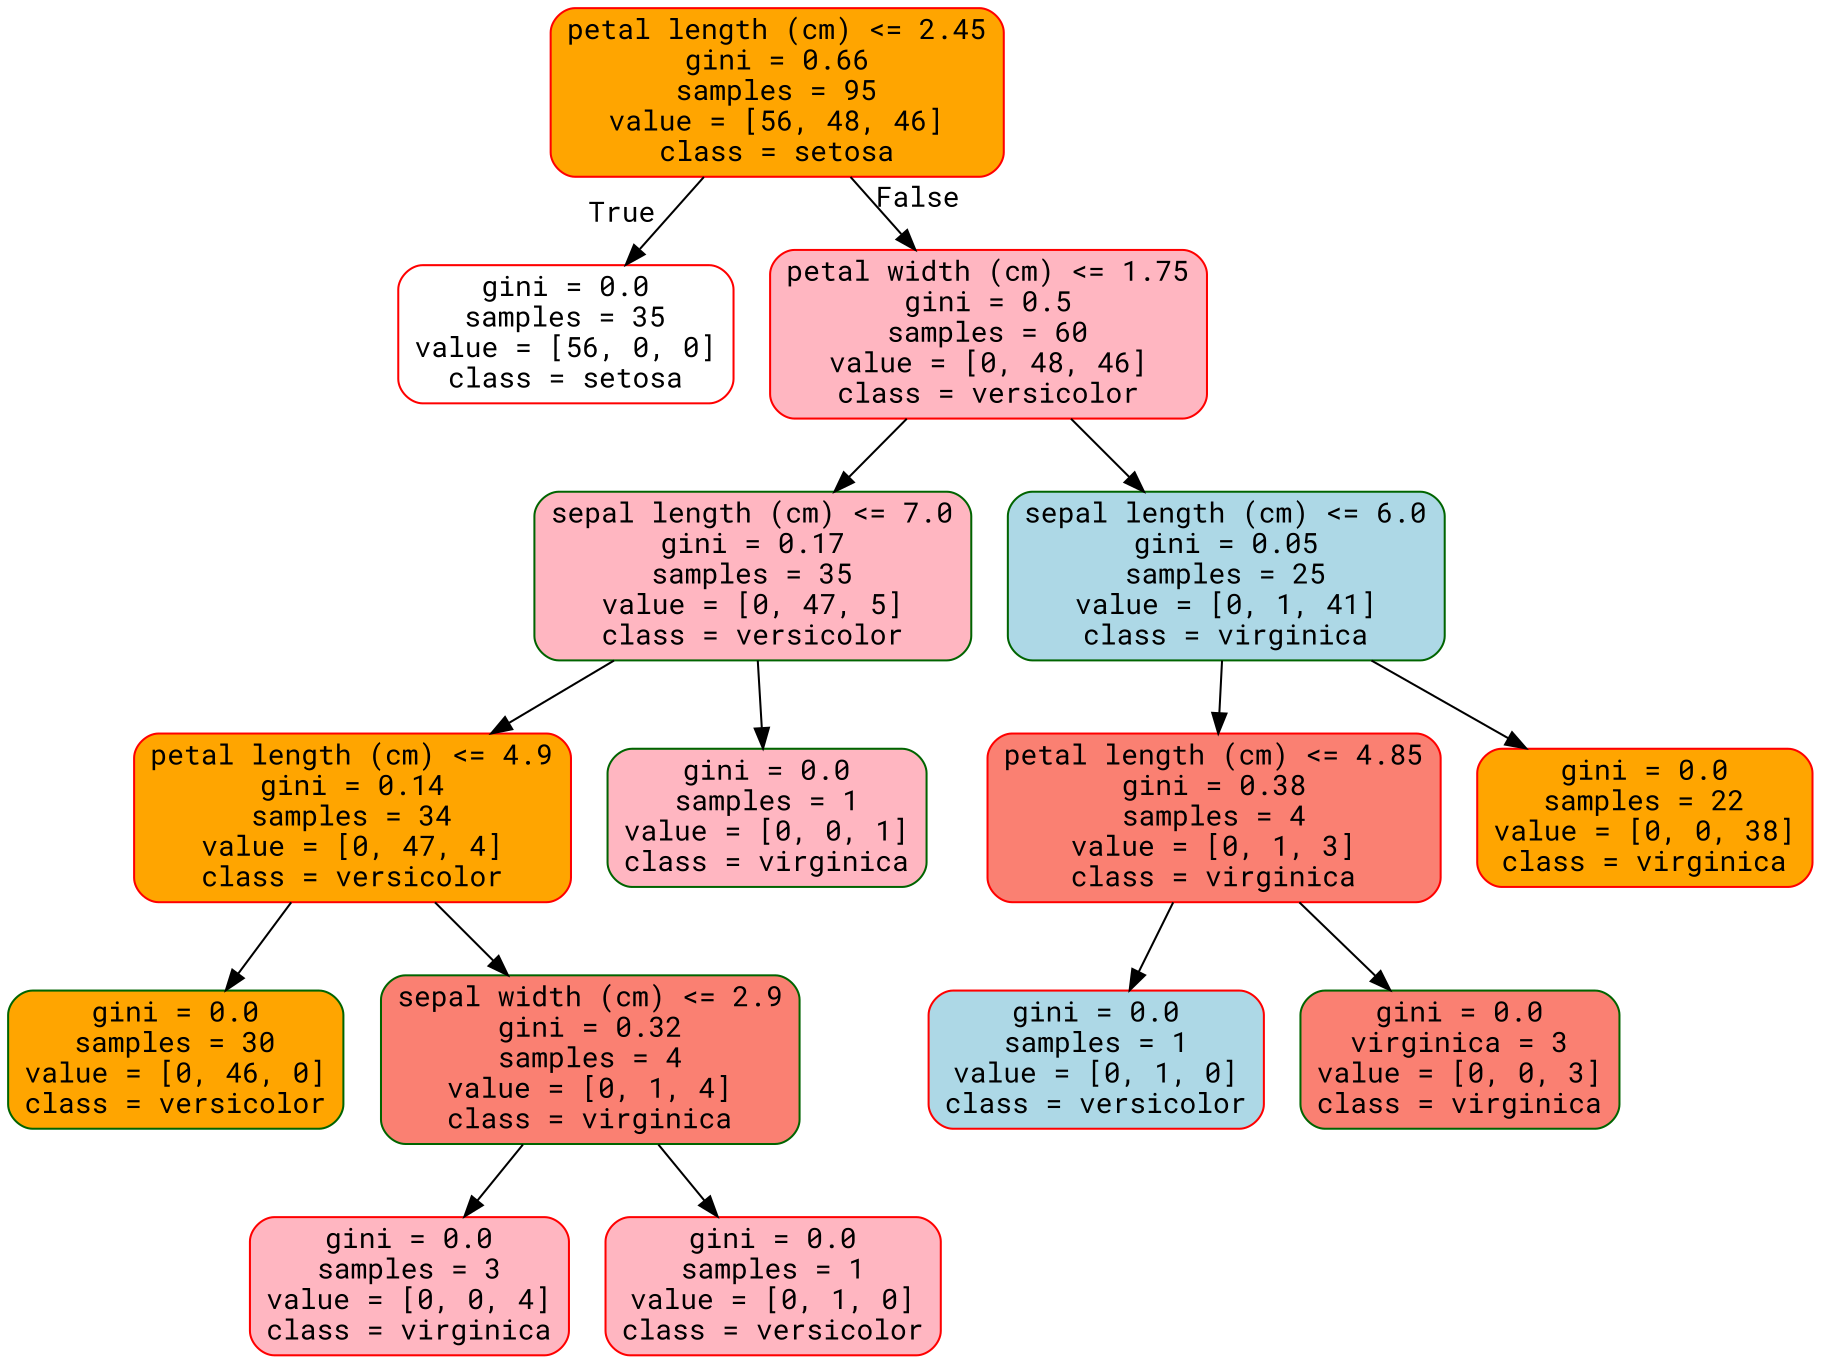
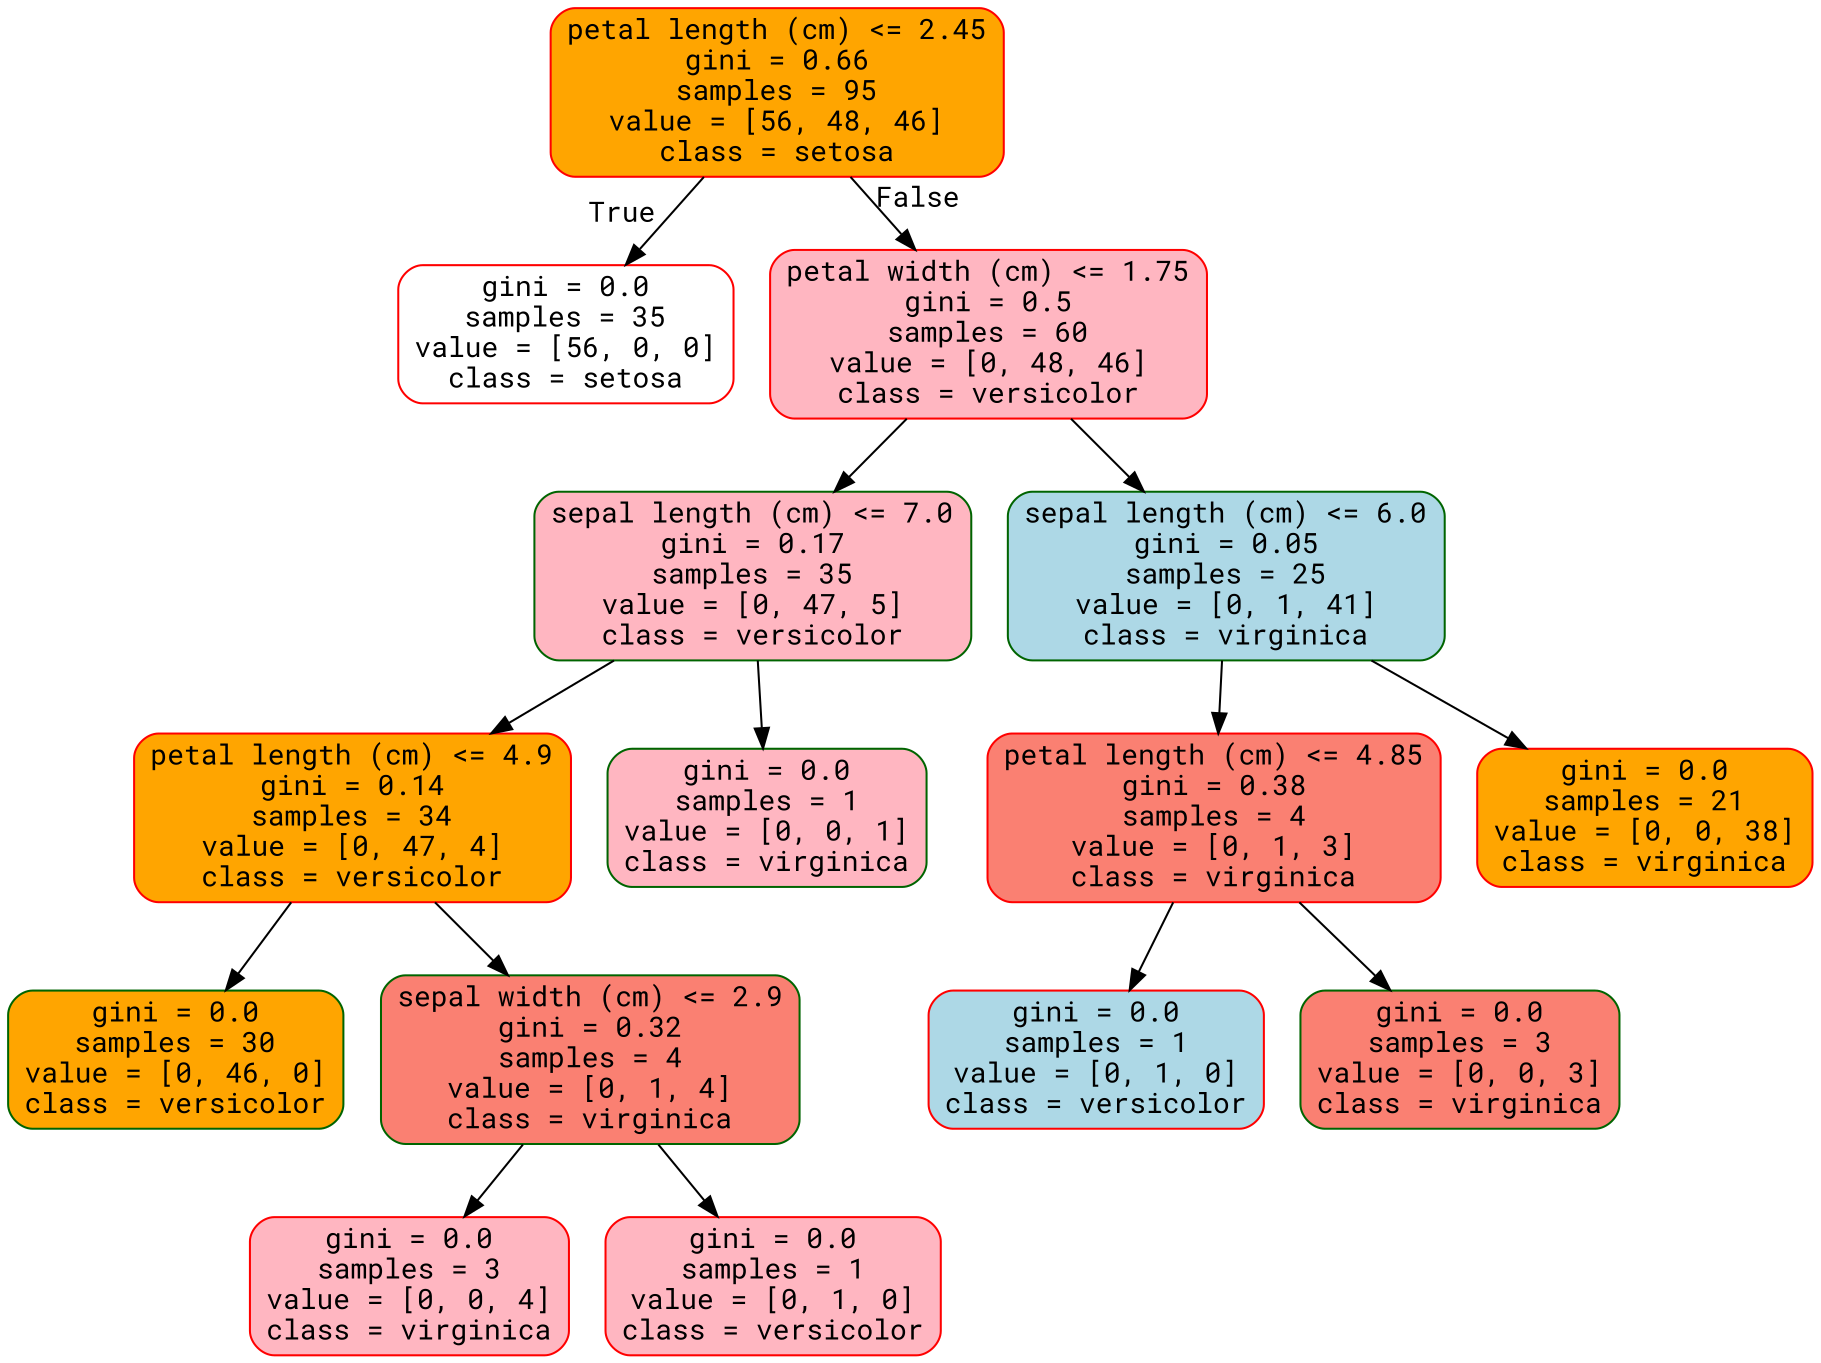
  digraph {
    fontname="Roboto Mono"
    node [color=red fillcolor=lightpink fontname="Roboto Mono" shape=box style="filled, rounded"]
    edge [fontname="Roboto Mono"]
    n1 [fillcolor=orange label="petal length (cm) <= 2.45\ngini = 0.66\nsamples = 95\nvalue = [56, 48, 46]\nclass = setosa"]
    n2 [fillcolor=white label="gini = 0.0\nsamples = 35\nvalue = [56, 0, 0]\nclass = setosa"]
    n3 [label="petal width (cm) <= 1.75\ngini = 0.5\nsamples = 60\nvalue = [0, 48, 46]\nclass = versicolor"]
    n4 [color=darkgreen label="sepal length (cm) <= 7.0\ngini = 0.17\nsamples = 35\nvalue = [0, 47, 5]\nclass = versicolor"]
    n5 [color=darkgreen fillcolor=lightblue label="sepal length (cm) <= 6.0\ngini = 0.05\nsamples = 25\nvalue = [0, 1, 41]\nclass = virginica"]
    n6 [fillcolor=orange label="petal length (cm) <= 4.9\ngini = 0.14\nsamples = 34\nvalue = [0, 47, 4]\nclass = versicolor"]
    n7 [color=darkgreen label="gini = 0.0\nsamples = 1\nvalue = [0, 0, 1]\nclass = virginica"]
    n8 [fillcolor=salmon label="petal length (cm) <= 4.85\ngini = 0.38\nsamples = 4\nvalue = [0, 1, 3]\nclass = virginica"]
-   n9 [fillcolor=orange label="gini = 0.0\nsamples = 22\nvalue = [0, 0, 38]\nclass = virginica"]
+   n9 [fillcolor=orange label="gini = 0.0\nsamples = 21\nvalue = [0, 0, 38]\nclass = virginica"]
    n10 [color=darkgreen fillcolor=orange label="gini = 0.0\nsamples = 30\nvalue = [0, 46, 0]\nclass = versicolor"]
    n11 [color=darkgreen fillcolor=salmon label="sepal width (cm) <= 2.9\ngini = 0.32\nsamples = 4\nvalue = [0, 1, 4]\nclass = virginica"]
    n12 [label="gini = 0.0\nsamples = 3\nvalue = [0, 0, 4]\nclass = virginica"]
    n13 [label="gini = 0.0\nsamples = 1\nvalue = [0, 1, 0]\nclass = versicolor"]
    n14 [fillcolor=lightblue label="gini = 0.0\nsamples = 1\nvalue = [0, 1, 0]\nclass = versicolor"]
-   n15 [color=darkgreen fillcolor=salmon label="gini = 0.0\nvirginica = 3\nvalue = [0, 0, 3]\nclass = virginica"]
+   n15 [color=darkgreen fillcolor=salmon label="gini = 0.0\nsamples = 3\nvalue = [0, 0, 3]\nclass = virginica"]
    n1 -> n2 [headlabel=True labelangle=45 labeldistance=2.5]
    n1 -> n3 [headlabel=False labelangle=-45 labeldistance=2.5]
    n3 -> n4
    n3 -> n5
    n4 -> n6
    n4 -> n7
    n5 -> n8
    n5 -> n9
    n6 -> n10
    n6 -> n11
    n8 -> n14
    n8 -> n15
    n11 -> n12
    n11 -> n13
  }
